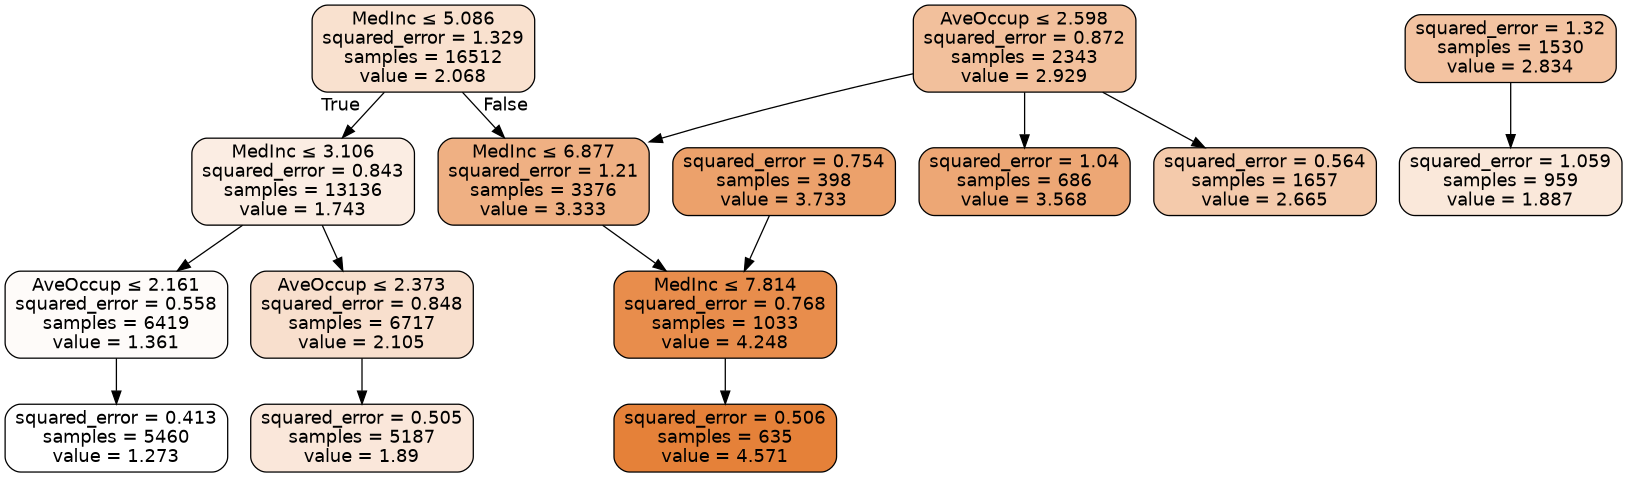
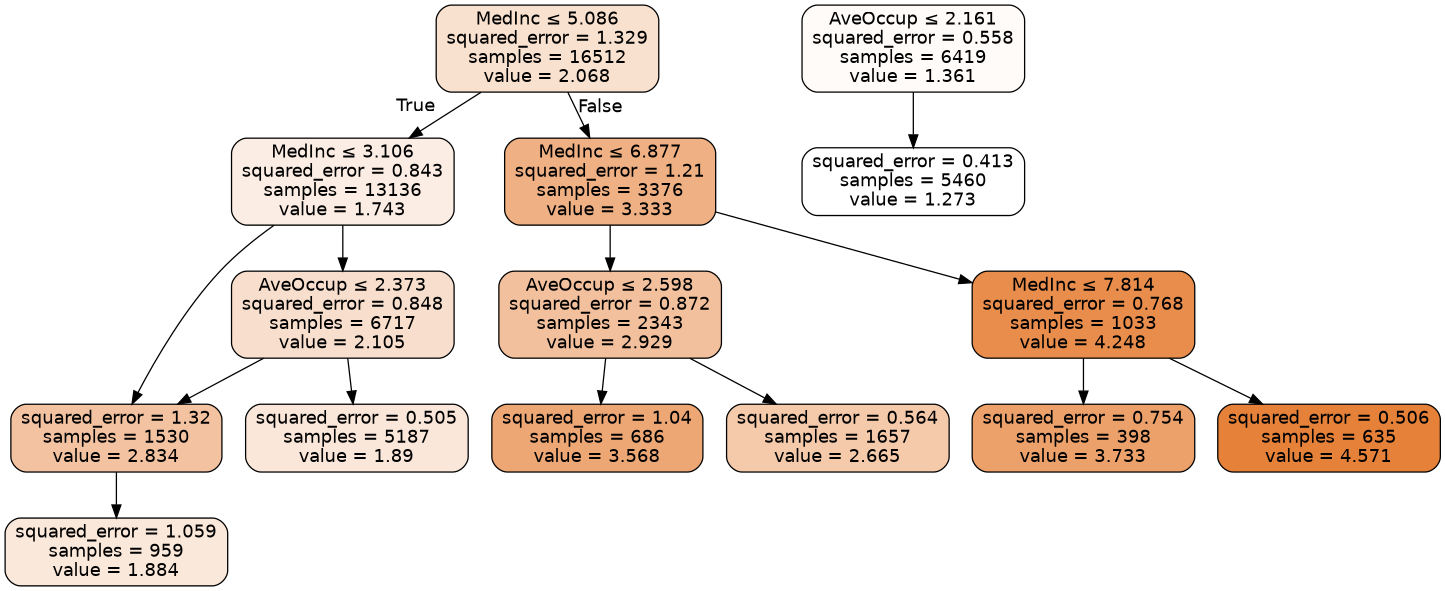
  digraph {
    node [color=black fontname=helvetica shape=box style="filled, rounded"]
    edge [fontname=helvetica]
    n1 [fillcolor="#f9e1cf" label=<MedInc &le; 5.086<br/>squared_error = 1.329<br/>samples = 16512<br/>value = 2.068>]
    n2 [fillcolor="#fbede3" label=<MedInc &le; 3.106<br/>squared_error = 0.843<br/>samples = 13136<br/>value = 1.743>]
    n3 [fillcolor="#efb083" label=<MedInc &le; 6.877<br/>squared_error = 1.21<br/>samples = 3376<br/>value = 3.333>]
    n4 [fillcolor="#fefbf9" label=<AveOccup &le; 2.161<br/>squared_error = 0.558<br/>samples = 6419<br/>value = 1.361>]
    n5 [fillcolor="#f8dfcd" label=<AveOccup &le; 2.373<br/>squared_error = 0.848<br/>samples = 6717<br/>value = 2.105>]
    n6 [fillcolor="#f2c09c" label=<AveOccup &le; 2.598<br/>squared_error = 0.872<br/>samples = 2343<br/>value = 2.929>]
    n7 [fillcolor="#e88d4c" label=<MedInc &le; 7.814<br/>squared_error = 0.768<br/>samples = 1033<br/>value = 4.248>]
    n8 [fillcolor="#ffffff" label=<squared_error = 0.413<br/>samples = 5460<br/>value = 1.273>]
    n9 [fillcolor="#f3c3a1" label=<squared_error = 1.32<br/>samples = 1530<br/>value = 2.834>]
    n10 [fillcolor="#fae7da" label=<squared_error = 0.505<br/>samples = 5187<br/>value = 1.89>]
-   n11 [fillcolor="#fae8da" label=<squared_error = 1.059<br/>samples = 959<br/>value = 1.887>]
+   n11 [fillcolor="#fae8da" label=<squared_error = 1.059<br/>samples = 959<br/>value = 1.884>]
    n12 [fillcolor="#eda775" label=<squared_error = 1.04<br/>samples = 686<br/>value = 3.568>]
    n13 [fillcolor="#f4caab" label=<squared_error = 0.564<br/>samples = 1657<br/>value = 2.665>]
    n14 [fillcolor="#eca16b" label=<squared_error = 0.754<br/>samples = 398<br/>value = 3.733>]
    n15 [fillcolor="#e58139" label=<squared_error = 0.506<br/>samples = 635<br/>value = 4.571>]
    n1 -> n2 [headlabel=True labelangle=45 labeldistance=2.5]
    n1 -> n3 [headlabel=False labelangle=-45 labeldistance=2.5]
-   n2 -> n4
+   n2 -> n9
    n2 -> n5
-   n6 -> n3
+   n3 -> n6
    n3 -> n7
    n4 -> n8
+   n5 -> n9
    n5 -> n10
    n6 -> n12
    n6 -> n13
-   n14 -> n7
+   n7 -> n14
    n7 -> n15
    n9 -> n11
  }
